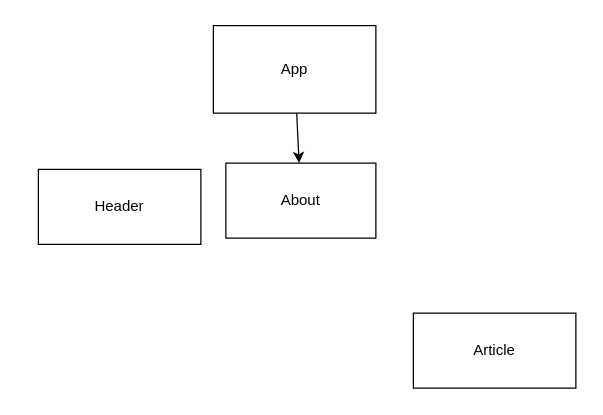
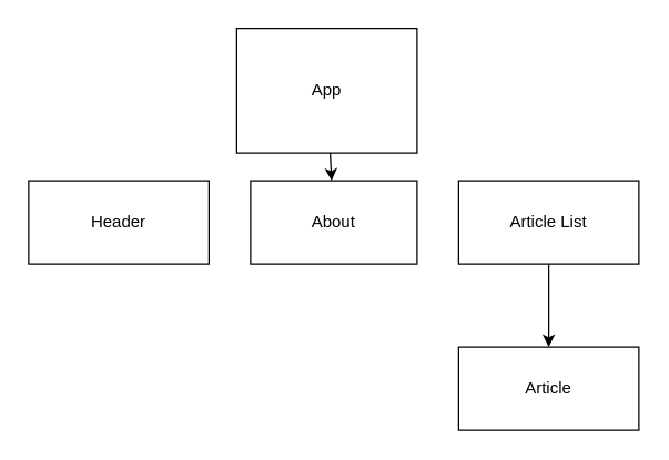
  <mxCell id="0" />
  <mxCell id="1" parent="0" />
  <mxCell id="2" value="" style="edgeStyle=none;html=1;" edge="1" parent="1" source="3" target="6"><mxGeometry relative="1" as="geometry" /></mxCell>
- <mxCell id="3" value="App" style="rounded=0;whiteSpace=wrap;html=1;" vertex="1" parent="1"><mxGeometry x="170" y="20" width="130" height="70" as="geometry" /></mxCell>
+ <mxCell id="3" value="App" style="rounded=0;whiteSpace=wrap;html=1;" vertex="1" parent="1"><mxGeometry x="170" y="20" width="130" height="90" as="geometry" /></mxCell>
  <mxCell id="4" style="edgeStyle=none;html=1;exitX=0.5;exitY=0;exitDx=0;exitDy=0;" edge="1" parent="1" source="6"><mxGeometry relative="1" as="geometry"><mxPoint x="240" y="150" as="targetPoint" /></mxGeometry></mxCell>
  <mxCell id="5" style="edgeStyle=none;html=1;" edge="1" parent="1" source="6"><mxGeometry relative="1" as="geometry"><mxPoint x="240" y="140" as="targetPoint" /></mxGeometry></mxCell>
  <mxCell id="6" value="About" style="rounded=0;whiteSpace=wrap;html=1;" vertex="1" parent="1"><mxGeometry x="180" y="130" width="120" height="60" as="geometry" /></mxCell>
- <mxCell id="7" value="Header" style="rounded=0;whiteSpace=wrap;html=1;" vertex="1" parent="1"><mxGeometry x="30" y="135" width="130" height="60" as="geometry" /></mxCell>
+ <mxCell id="7" value="Header" style="rounded=0;whiteSpace=wrap;html=1;" vertex="1" parent="1"><mxGeometry x="20" y="130" width="130" height="60" as="geometry" /></mxCell>
+ <mxCell id="8" value="" style="edgeStyle=none;html=1;" edge="1" parent="1" source="9" target="10"><mxGeometry relative="1" as="geometry" /></mxCell>
+ <mxCell id="9" value="Article List" style="rounded=0;whiteSpace=wrap;html=1;" vertex="1" parent="1"><mxGeometry x="330" y="130" width="130" height="60" as="geometry" /></mxCell>
  <mxCell id="10" value="Article" style="rounded=0;whiteSpace=wrap;html=1;" vertex="1" parent="1"><mxGeometry x="330" y="250" width="130" height="60" as="geometry" /></mxCell>
